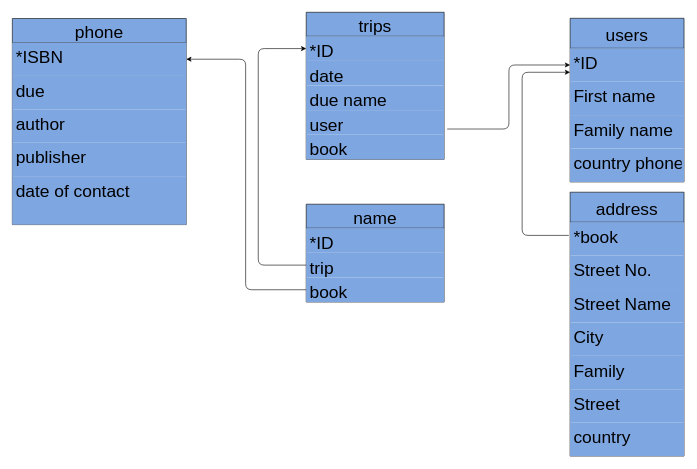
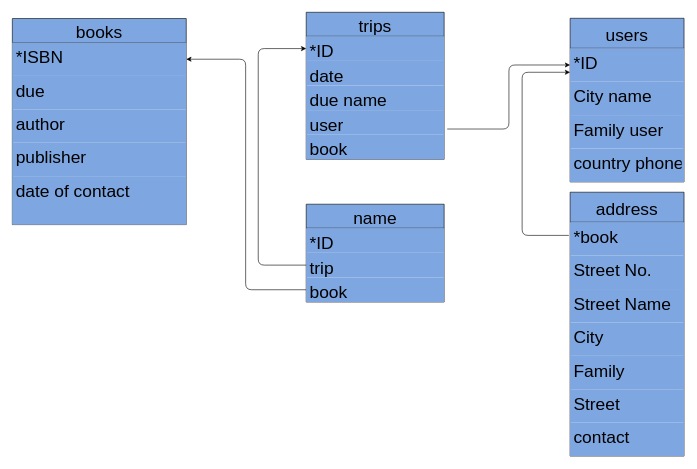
  <mxCell id="0" />
  <mxCell id="1" parent="0" />
- <mxCell id="2" value="phone" style="swimlane;fontStyle=0;childLayout=stackLayout;horizontal=1;startSize=40;fillColor=#7EA6E0;horizontalStack=0;resizeParent=1;resizeParentMax=0;resizeLast=0;collapsible=1;marginBottom=0;fontSize=29;aspect=fixed;" vertex="1" parent="1"><mxGeometry x="20" y="30.38" width="290" height="343.62" as="geometry"><mxRectangle x="40" y="120" width="60" height="26" as="alternateBounds" /></mxGeometry></mxCell>
+ <mxCell id="2" value="books" style="swimlane;fontStyle=0;childLayout=stackLayout;horizontal=1;startSize=40;fillColor=#7EA6E0;horizontalStack=0;resizeParent=1;resizeParentMax=0;resizeLast=0;collapsible=1;marginBottom=0;fontSize=29;aspect=fixed;" vertex="1" parent="1"><mxGeometry x="20" y="30.38" width="290" height="343.62" as="geometry"><mxRectangle x="40" y="120" width="60" height="26" as="alternateBounds" /></mxGeometry></mxCell>
  <mxCell id="3" value="*ISBN" style="text;strokeColor=none;fillColor=#7EA6E0;align=left;verticalAlign=top;spacingLeft=4;spacingRight=4;overflow=hidden;rotatable=0;points=[[0,0.5],[1,0.5]];portConstraint=eastwest;fontSize=29;aspect=fixed;" vertex="1" parent="2"><mxGeometry y="40" width="290" height="55.71" as="geometry" /></mxCell>
  <mxCell id="4" value="due" style="text;strokeColor=none;fillColor=#7EA6E0;align=left;verticalAlign=top;spacingLeft=4;spacingRight=4;overflow=hidden;rotatable=0;points=[[0,0.5],[1,0.5]];portConstraint=eastwest;fontSize=29;aspect=fixed;" vertex="1" parent="2"><mxGeometry y="95.71" width="290" height="55.71" as="geometry" /></mxCell>
  <mxCell id="5" value="author&#10;&#10;" style="text;strokeColor=none;fillColor=#7EA6E0;align=left;verticalAlign=top;spacingLeft=4;spacingRight=4;overflow=hidden;rotatable=0;points=[[0,0.5],[1,0.5]];portConstraint=eastwest;fontSize=29;aspect=fixed;" vertex="1" parent="2"><mxGeometry y="151.42" width="290" height="55.71" as="geometry" /></mxCell>
  <mxCell id="6" value="publisher" style="text;strokeColor=none;fillColor=#7EA6E0;align=left;verticalAlign=top;spacingLeft=4;spacingRight=4;overflow=hidden;rotatable=0;points=[[0,0.5],[1,0.5]];portConstraint=eastwest;fontSize=29;aspect=fixed;" vertex="1" parent="2"><mxGeometry y="207.13" width="290" height="55.71" as="geometry" /></mxCell>
  <mxCell id="7" value="date of contact&#10;" style="text;strokeColor=none;fillColor=#7EA6E0;align=left;verticalAlign=top;spacingLeft=4;spacingRight=4;overflow=hidden;rotatable=0;points=[[0,0.5],[1,0.5]];portConstraint=eastwest;fontSize=29;aspect=fixed;" vertex="1" parent="2"><mxGeometry y="262.84" width="290" height="80.78" as="geometry" /></mxCell>
  <mxCell id="8" value="users" style="swimlane;fontStyle=0;childLayout=stackLayout;horizontal=1;startSize=50;fillColor=#7EA6E0;horizontalStack=0;resizeParent=1;resizeParentMax=0;resizeLast=0;collapsible=1;marginBottom=0;fontSize=29;aspect=fixed;" vertex="1" parent="1"><mxGeometry x="950" y="30" width="190" height="272.84" as="geometry" /></mxCell>
  <mxCell id="9" value="*ID" style="text;strokeColor=none;fillColor=#7EA6E0;align=left;verticalAlign=top;spacingLeft=4;spacingRight=4;overflow=hidden;rotatable=0;points=[[0,0.5],[1,0.5]];portConstraint=eastwest;fontSize=29;aspect=fixed;" vertex="1" parent="8"><mxGeometry y="50" width="190" height="55.71" as="geometry" /></mxCell>
- <mxCell id="10" value="First name" style="text;strokeColor=none;fillColor=#7EA6E0;align=left;verticalAlign=top;spacingLeft=4;spacingRight=4;overflow=hidden;rotatable=0;points=[[0,0.5],[1,0.5]];portConstraint=eastwest;fontSize=29;aspect=fixed;" vertex="1" parent="8"><mxGeometry y="105.71" width="190" height="55.71" as="geometry" /></mxCell>
- <mxCell id="11" value="Family name" style="text;strokeColor=none;fillColor=#7EA6E0;align=left;verticalAlign=top;spacingLeft=4;spacingRight=4;overflow=hidden;rotatable=0;points=[[0,0.5],[1,0.5]];portConstraint=eastwest;fontSize=29;aspect=fixed;" vertex="1" parent="8"><mxGeometry y="161.42" width="190" height="55.71" as="geometry" /></mxCell>
+ <mxCell id="10" value="City name" style="text;strokeColor=none;fillColor=#7EA6E0;align=left;verticalAlign=top;spacingLeft=4;spacingRight=4;overflow=hidden;rotatable=0;points=[[0,0.5],[1,0.5]];portConstraint=eastwest;fontSize=29;aspect=fixed;" vertex="1" parent="8"><mxGeometry y="105.71" width="190" height="55.71" as="geometry" /></mxCell>
+ <mxCell id="11" value="Family user" style="text;strokeColor=none;fillColor=#7EA6E0;align=left;verticalAlign=top;spacingLeft=4;spacingRight=4;overflow=hidden;rotatable=0;points=[[0,0.5],[1,0.5]];portConstraint=eastwest;fontSize=29;aspect=fixed;" vertex="1" parent="8"><mxGeometry y="161.42" width="190" height="55.71" as="geometry" /></mxCell>
  <mxCell id="12" value="country phone number" style="text;strokeColor=none;fillColor=#7EA6E0;align=left;verticalAlign=top;spacingLeft=4;spacingRight=4;overflow=hidden;rotatable=0;points=[[0,0.5],[1,0.5]];portConstraint=eastwest;fontSize=29;aspect=fixed;" vertex="1" parent="8"><mxGeometry y="217.13" width="190" height="55.71" as="geometry" /></mxCell>
  <mxCell id="13" value="trips" style="swimlane;fontStyle=0;childLayout=stackLayout;horizontal=1;startSize=40;fillColor=#7EA6E0;horizontalStack=0;resizeParent=1;resizeParentMax=0;resizeLast=0;collapsible=1;marginBottom=0;fontSize=29;" vertex="1" parent="1"><mxGeometry x="510" y="20" width="230" height="245.2" as="geometry" /></mxCell>
  <mxCell id="14" value="*ID" style="text;strokeColor=none;fillColor=#7EA6E0;align=left;verticalAlign=top;spacingLeft=4;spacingRight=4;overflow=hidden;rotatable=0;points=[[0,0.5],[1,0.5]];portConstraint=eastwest;fontSize=29;" vertex="1" parent="13"><mxGeometry y="40" width="230" height="41.04" as="geometry" /></mxCell>
  <mxCell id="15" value="date" style="text;strokeColor=none;fillColor=#7EA6E0;align=left;verticalAlign=top;spacingLeft=4;spacingRight=4;overflow=hidden;rotatable=0;points=[[0,0.5],[1,0.5]];portConstraint=eastwest;fontSize=29;" vertex="1" parent="13"><mxGeometry y="81.04" width="230" height="41.04" as="geometry" /></mxCell>
  <mxCell id="16" value="due name" style="text;strokeColor=none;fillColor=#7EA6E0;align=left;verticalAlign=top;spacingLeft=4;spacingRight=4;overflow=hidden;rotatable=0;points=[[0,0.5],[1,0.5]];portConstraint=eastwest;fontSize=29;" vertex="1" parent="13"><mxGeometry y="122.08" width="230" height="41.04" as="geometry" /></mxCell>
  <mxCell id="17" value="user" style="text;strokeColor=none;fillColor=#7EA6E0;align=left;verticalAlign=top;spacingLeft=4;spacingRight=4;overflow=hidden;rotatable=0;points=[[0,0.5],[1,0.5]];portConstraint=eastwest;fontSize=29;" vertex="1" parent="13"><mxGeometry y="163.12" width="230" height="41.04" as="geometry" /></mxCell>
  <mxCell id="18" value="book&#10;" style="text;strokeColor=none;fillColor=#7EA6E0;align=left;verticalAlign=top;spacingLeft=4;spacingRight=4;overflow=hidden;rotatable=0;points=[[0,0.5],[1,0.5]];portConstraint=eastwest;fontSize=29;" vertex="1" parent="13"><mxGeometry y="204.16" width="230" height="41.04" as="geometry" /></mxCell>
  <mxCell id="19" value="" style="edgeStyle=elbowEdgeStyle;elbow=horizontal;endArrow=classic;html=1;fontSize=29;entryX=0;entryY=0.5;entryDx=0;entryDy=0;exitX=1.022;exitY=0.768;exitDx=0;exitDy=0;exitPerimeter=0;fillColor=#7EA6E0;" edge="1" parent="1" source="17" target="9"><mxGeometry width="50" height="50" relative="1" as="geometry"><mxPoint x="740" y="250" as="sourcePoint" /><mxPoint x="790" y="200" as="targetPoint" /></mxGeometry></mxCell>
  <mxCell id="20" value="" style="edgeStyle=elbowEdgeStyle;elbow=horizontal;endArrow=classic;html=1;fontSize=29;entryX=1;entryY=0.5;entryDx=0;entryDy=0;fillColor=#7EA6E0;exitX=0;exitY=0.5;exitDx=0;exitDy=0;" edge="1" parent="1" source="24" target="3"><mxGeometry width="50" height="50" relative="1" as="geometry"><mxPoint x="500" y="480" as="sourcePoint" /><mxPoint x="534" y="89.995" as="targetPoint" /><Array as="points"><mxPoint x="409" y="130" /></Array></mxGeometry></mxCell>
  <mxCell id="21" value="name" style="swimlane;fontStyle=0;childLayout=stackLayout;horizontal=1;startSize=40;fillColor=#7EA6E0;horizontalStack=0;resizeParent=1;resizeParentMax=0;resizeLast=0;collapsible=1;marginBottom=0;fontSize=29;" vertex="1" parent="1"><mxGeometry x="510" y="340" width="230" height="163.12" as="geometry" /></mxCell>
  <mxCell id="22" value="*ID" style="text;strokeColor=none;fillColor=#7EA6E0;align=left;verticalAlign=top;spacingLeft=4;spacingRight=4;overflow=hidden;rotatable=0;points=[[0,0.5],[1,0.5]];portConstraint=eastwest;fontSize=29;" vertex="1" parent="21"><mxGeometry y="40" width="230" height="41.04" as="geometry" /></mxCell>
  <mxCell id="23" value="trip" style="text;strokeColor=none;fillColor=#7EA6E0;align=left;verticalAlign=top;spacingLeft=4;spacingRight=4;overflow=hidden;rotatable=0;points=[[0,0.5],[1,0.5]];portConstraint=eastwest;fontSize=29;" vertex="1" parent="21"><mxGeometry y="81.04" width="230" height="41.04" as="geometry" /></mxCell>
  <mxCell id="24" value="book" style="text;strokeColor=none;fillColor=#7EA6E0;align=left;verticalAlign=top;spacingLeft=4;spacingRight=4;overflow=hidden;rotatable=0;points=[[0,0.5],[1,0.5]];portConstraint=eastwest;fontSize=29;" vertex="1" parent="21"><mxGeometry y="122.08" width="230" height="41.04" as="geometry" /></mxCell>
  <mxCell id="25" value="" style="edgeStyle=elbowEdgeStyle;elbow=horizontal;endArrow=classic;html=1;fontSize=29;fillColor=#7EA6E0;entryX=0;entryY=0.5;entryDx=0;entryDy=0;exitX=0;exitY=0.5;exitDx=0;exitDy=0;" edge="1" parent="1" source="23" target="14"><mxGeometry width="50" height="50" relative="1" as="geometry"><mxPoint x="500" y="400" as="sourcePoint" /><mxPoint x="470" y="220" as="targetPoint" /><Array as="points"><mxPoint x="430" y="170" /></Array></mxGeometry></mxCell>
  <mxCell id="26" value="address" style="swimlane;fontStyle=0;childLayout=stackLayout;horizontal=1;startSize=50;fillColor=#7EA6E0;horizontalStack=0;resizeParent=1;resizeParentMax=0;resizeLast=0;collapsible=1;marginBottom=0;fontSize=29;aspect=fixed;" vertex="1" parent="1"><mxGeometry x="950" y="320" width="190" height="439.97" as="geometry" /></mxCell>
  <mxCell id="27" value="*book" style="text;strokeColor=none;fillColor=#7EA6E0;align=left;verticalAlign=top;spacingLeft=4;spacingRight=4;overflow=hidden;rotatable=0;points=[[0,0.5],[1,0.5]];portConstraint=eastwest;fontSize=29;aspect=fixed;" vertex="1" parent="26"><mxGeometry y="50" width="190" height="55.71" as="geometry" /></mxCell>
  <mxCell id="28" value="Street No." style="text;strokeColor=none;fillColor=#7EA6E0;align=left;verticalAlign=top;spacingLeft=4;spacingRight=4;overflow=hidden;rotatable=0;points=[[0,0.5],[1,0.5]];portConstraint=eastwest;fontSize=29;aspect=fixed;" vertex="1" parent="26"><mxGeometry y="105.71" width="190" height="55.71" as="geometry" /></mxCell>
  <mxCell id="29" value="Street Name" style="text;strokeColor=none;fillColor=#7EA6E0;align=left;verticalAlign=top;spacingLeft=4;spacingRight=4;overflow=hidden;rotatable=0;points=[[0,0.5],[1,0.5]];portConstraint=eastwest;fontSize=29;aspect=fixed;" vertex="1" parent="26"><mxGeometry y="161.42" width="190" height="55.71" as="geometry" /></mxCell>
  <mxCell id="30" value="City" style="text;strokeColor=none;fillColor=#7EA6E0;align=left;verticalAlign=top;spacingLeft=4;spacingRight=4;overflow=hidden;rotatable=0;points=[[0,0.5],[1,0.5]];portConstraint=eastwest;fontSize=29;aspect=fixed;" vertex="1" parent="26"><mxGeometry y="217.13" width="190" height="55.71" as="geometry" /></mxCell>
  <mxCell id="31" value="Family" style="text;strokeColor=none;fillColor=#7EA6E0;align=left;verticalAlign=top;spacingLeft=4;spacingRight=4;overflow=hidden;rotatable=0;points=[[0,0.5],[1,0.5]];portConstraint=eastwest;fontSize=29;aspect=fixed;" vertex="1" parent="26"><mxGeometry y="272.84" width="190" height="55.71" as="geometry" /></mxCell>
  <mxCell id="32" value="Street" style="text;strokeColor=none;fillColor=#7EA6E0;align=left;verticalAlign=top;spacingLeft=4;spacingRight=4;overflow=hidden;rotatable=0;points=[[0,0.5],[1,0.5]];portConstraint=eastwest;fontSize=29;aspect=fixed;" vertex="1" parent="26"><mxGeometry y="328.55" width="190" height="55.71" as="geometry" /></mxCell>
- <mxCell id="33" value="country" style="text;strokeColor=none;fillColor=#7EA6E0;align=left;verticalAlign=top;spacingLeft=4;spacingRight=4;overflow=hidden;rotatable=0;points=[[0,0.5],[1,0.5]];portConstraint=eastwest;fontSize=29;aspect=fixed;" vertex="1" parent="26"><mxGeometry y="384.26" width="190" height="55.71" as="geometry" /></mxCell>
+ <mxCell id="33" value="contact" style="text;strokeColor=none;fillColor=#7EA6E0;align=left;verticalAlign=top;spacingLeft=4;spacingRight=4;overflow=hidden;rotatable=0;points=[[0,0.5],[1,0.5]];portConstraint=eastwest;fontSize=29;aspect=fixed;" vertex="1" parent="26"><mxGeometry y="384.26" width="190" height="55.71" as="geometry" /></mxCell>
  <mxCell id="34" value="" style="edgeStyle=elbowEdgeStyle;elbow=horizontal;endArrow=classic;html=1;fontSize=29;fillColor=#7EA6E0;exitX=-0.011;exitY=0.395;exitDx=0;exitDy=0;exitPerimeter=0;" edge="1" parent="1" source="27"><mxGeometry width="50" height="50" relative="1" as="geometry"><mxPoint x="880" y="450" as="sourcePoint" /><mxPoint x="950" y="120" as="targetPoint" /><Array as="points"><mxPoint x="870" y="290" /></Array></mxGeometry></mxCell>
